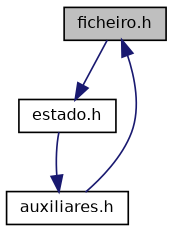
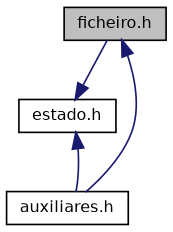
  digraph {
    node [color=black fillcolor=white fontname=Helvetica fontsize=10 shape=record style=filled]
    edge [color=midnightblue fontname=Helvetica fontsize=10 labelfontname=Helvetica labelfontsize=10 style=solid]
    n1 [fillcolor=grey75 fontcolor=black height=0.2 label="ficheiro.h" width=0.4]
    n2 [height=0.2 label="estado.h" width=0.4]
    n3 [height=0.2 label="auxiliares.h" width=0.4]
    n1 -> n2
    n3 -> n1
-   n2 -> n3
+   n3 -> n2
  }
